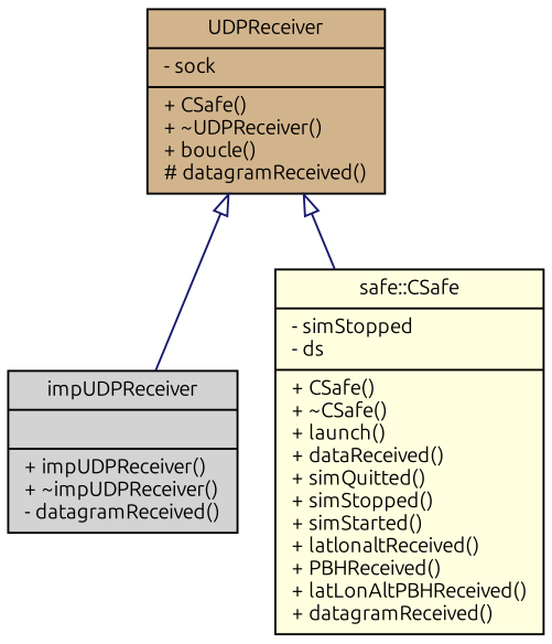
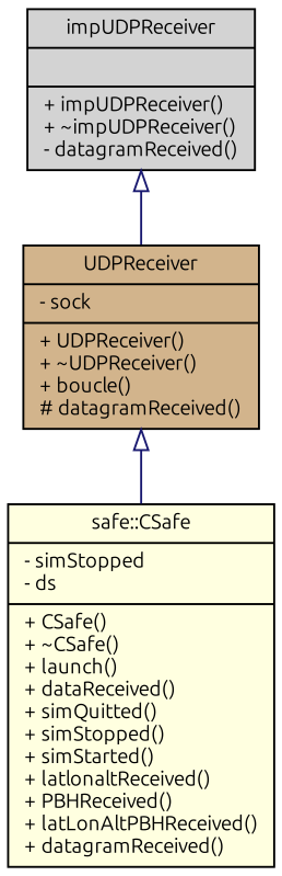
  digraph {
    fontname=Ubuntu
    node [color=black fontname=Ubuntu fontsize=10 shape=record style=filled]
    edge [arrowtail=onormal color=midnightblue dir=back fontname=Ubuntu fontsize=10 labelfontname=FreeSans labelfontsize=10 style=solid]
-   n1 [fillcolor=tan fontcolor=black height=0.2 label="{UDPReceiver\n|- sock\l|+ CSafe()\l+ ~UDPReceiver()\l+ boucle()\l# datagramReceived()\l}" width=0.4]
+   n1 [fillcolor=tan fontcolor=black height=0.2 label="{UDPReceiver\n|- sock\l|+ UDPReceiver()\l+ ~UDPReceiver()\l+ boucle()\l# datagramReceived()\l}" width=0.4]
    n2 [fillcolor=lightgrey height=0.2 label="{impUDPReceiver\n||+ impUDPReceiver()\l+ ~impUDPReceiver()\l- datagramReceived()\l}" width=0.4]
    n3 [fillcolor=lightyellow height=0.2 label="{safe::CSafe\n|- simStopped\l- ds\l|+ CSafe()\l+ ~CSafe()\l+ launch()\l+ dataReceived()\l+ simQuitted()\l+ simStopped()\l+ simStarted()\l+ latlonaltReceived()\l+ PBHReceived()\l+ latLonAltPBHReceived()\l+ datagramReceived()\l}" width=0.4]
-   n1 -> n2
+   n2 -> n1
    n1 -> n3
  }
